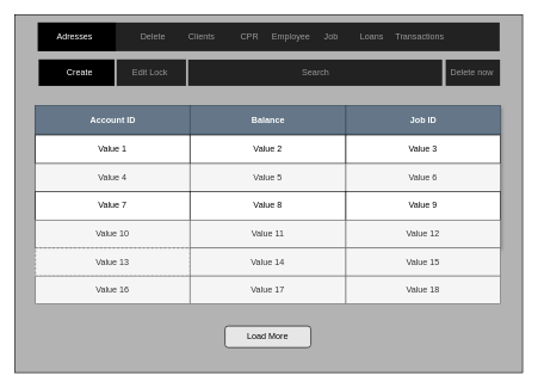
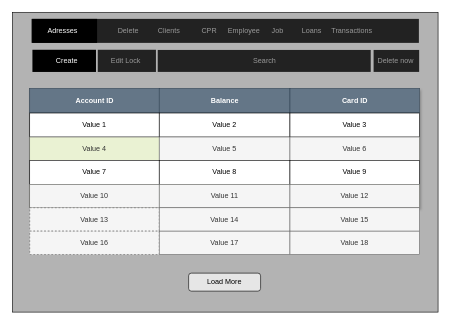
  <mxCell id="0" style=";html=1;" />
  <mxCell id="1" style=";html=1;" parent="0" />
  <mxCell id="2" value="" style="rounded=0;whiteSpace=wrap;html=1;fillColor=#B3B3B3;" vertex="1" parent="1"><mxGeometry x="20" y="20" width="710" height="500" as="geometry" /></mxCell>
  <mxCell id="3" value="" style="html=1;shadow=0;dashed=0;shape=mxgraph.bootstrap.rect;fillColor=#222222;strokeColor=none;whiteSpace=wrap;rounded=0;fontSize=12;fontColor=#000000;align=center;" parent="1" vertex="1"><mxGeometry x="52" y="31" width="646" height="40" as="geometry" /></mxCell>
  <mxCell id="4" value="Adresses" style="html=1;shadow=0;dashed=0;shape=mxgraph.bootstrap.rect;fillColor=#000000;strokeColor=none;fontColor=#ffffff;spacingRight=30;whiteSpace=wrap;align=right;" parent="3" vertex="1"><mxGeometry x="0.994" width="108.329" height="40" as="geometry" /></mxCell>
  <mxCell id="5" value="Delete" style="html=1;shadow=0;dashed=0;fillColor=none;strokeColor=none;shape=mxgraph.bootstrap.rect;fontColor=#999999;whiteSpace=wrap;" parent="3" vertex="1"><mxGeometry x="129.327" width="64.6" height="40" as="geometry" /></mxCell>
  <mxCell id="6" value="Employee" style="html=1;shadow=0;dashed=0;fillColor=none;strokeColor=none;shape=mxgraph.bootstrap.rect;fontColor=#999999;whiteSpace=wrap;" parent="3" vertex="1"><mxGeometry x="325.722" width="56.525" height="40" as="geometry" /></mxCell>
  <mxCell id="7" value="Loans" style="html=1;shadow=0;dashed=0;fillColor=none;strokeColor=none;shape=mxgraph.bootstrap.rect;fontColor=#999999;whiteSpace=wrap;" parent="3" vertex="1"><mxGeometry x="438.778" width="56.525" height="40" as="geometry" /></mxCell>
  <mxCell id="8" value="Transactions" style="html=1;shadow=0;dashed=0;fillColor=none;strokeColor=none;shape=mxgraph.bootstrap.rect;fontColor=#999999;whiteSpace=wrap;" parent="3" vertex="1"><mxGeometry x="506.043" width="56.525" height="40" as="geometry" /></mxCell>
  <mxCell id="9" value="CPR" style="html=1;shadow=0;dashed=0;fillColor=none;strokeColor=none;shape=mxgraph.bootstrap.rect;fontColor=#999999;whiteSpace=wrap;" vertex="1" parent="3"><mxGeometry x="264.493" width="64.6" height="40" as="geometry" /></mxCell>
  <mxCell id="10" value="Clients" style="html=1;shadow=0;dashed=0;fillColor=none;strokeColor=none;shape=mxgraph.bootstrap.rect;fontColor=#999999;whiteSpace=wrap;" vertex="1" parent="3"><mxGeometry x="197.084" width="64.6" height="40" as="geometry" /></mxCell>
  <mxCell id="11" value="Job" style="html=1;shadow=0;dashed=0;fillColor=none;strokeColor=none;shape=mxgraph.bootstrap.rect;fontColor=#999999;whiteSpace=wrap;" vertex="1" parent="3"><mxGeometry x="382.25" width="56.525" height="40" as="geometry" /></mxCell>
  <mxCell id="12" value="" style="html=1;shadow=0;dashed=0;shape=mxgraph.bootstrap.rect;fillColor=#222222;strokeColor=#B3B3B3;whiteSpace=wrap;rounded=0;fontSize=12;fontColor=#000000;align=center;perimeterSpacing=1;strokeWidth=3;" vertex="1" parent="1"><mxGeometry x="51" y="81" width="650" height="40" as="geometry" /></mxCell>
  <mxCell id="13" value="&lt;div style=&quot;&quot;&gt;&lt;span style=&quot;background-color: initial;&quot;&gt;Create&lt;/span&gt;&lt;/div&gt;" style="html=1;shadow=0;dashed=0;shape=mxgraph.bootstrap.rect;fillColor=#000000;strokeColor=#B3B3B3;fontColor=#ffffff;spacingRight=30;whiteSpace=wrap;align=right;strokeWidth=3;" vertex="1" parent="12"><mxGeometry x="1" width="109" height="40" as="geometry" /></mxCell>
  <mxCell id="14" value="Edit Lock" style="html=1;shadow=0;dashed=0;fillColor=none;strokeColor=none;shape=mxgraph.bootstrap.rect;fontColor=#999999;whiteSpace=wrap;" vertex="1" parent="12"><mxGeometry x="126.128" width="65" height="40" as="geometry" /></mxCell>
  <mxCell id="15" value="Delete now" style="html=1;shadow=0;dashed=0;fillColor=none;strokeColor=#B3B3B3;shape=mxgraph.bootstrap.rect;fontColor=#999999;whiteSpace=wrap;perimeterSpacing=1;strokeWidth=3;" vertex="1" parent="12"><mxGeometry x="568.18" width="80.82" height="40" as="geometry" /></mxCell>
  <mxCell id="16" value="Search" style="html=1;shadow=0;dashed=0;fillColor=none;strokeColor=#B3B3B3;shape=mxgraph.bootstrap.rect;fontColor=#999999;whiteSpace=wrap;strokeWidth=3;" vertex="1" parent="12"><mxGeometry x="210" width="360" height="40" as="geometry" /></mxCell>
  <mxCell id="17" value="Load More" style="rounded=1;whiteSpace=wrap;html=1;fillColor=#E6E6E6;" vertex="1" parent="1"><mxGeometry x="314" y="455" width="120" height="30" as="geometry" /></mxCell>
  <mxCell id="18" value="" style="group" vertex="1" connectable="0" parent="1"><mxGeometry x="49" y="147" width="650" height="277" as="geometry" /></mxCell>
  <mxCell id="19" value="Assets" style="childLayout=tableLayout;recursiveResize=0;shadow=1;points=[[0,0,0,0,0],[0,0.25,0,0,0],[0,0.5,0,0,0],[0,0.75,0,0,0],[0,1,0,0,0],[0.25,0,0,0,0],[0.25,1,0,0,0],[0.5,0,0,0,0],[0.5,1,0,0,0],[0.75,0,0,0,0],[0.75,1,0,0,0],[1,0,0,0,0],[1,0.25,0,0,0],[1,0.5,0,0,0],[1,0.75,0,0,0],[1,1,0,0,0]];" vertex="1" parent="18"><mxGeometry width="650" height="199" as="geometry" /></mxCell>
  <mxCell id="20" style="shape=tableRow;horizontal=0;startSize=0;swimlaneHead=0;swimlaneBody=0;top=0;left=0;bottom=0;right=0;dropTarget=0;collapsible=0;recursiveResize=0;expand=0;fontStyle=0;strokeColor=inherit;fillColor=#ffffff;" vertex="1" parent="19"><mxGeometry width="650" height="41" as="geometry" /></mxCell>
  <mxCell id="21" value="Account ID" style="connectable=0;recursiveResize=0;strokeColor=#314354;fillColor=#647687;align=center;fontStyle=1;html=1;fontColor=#ffffff;" vertex="1" parent="20"><mxGeometry width="216" height="41" as="geometry"><mxRectangle width="216" height="41" as="alternateBounds" /></mxGeometry></mxCell>
  <mxCell id="22" value="Balance" style="connectable=0;recursiveResize=0;strokeColor=#314354;fillColor=#647687;align=center;fontStyle=1;html=1;fontColor=#ffffff;" vertex="1" parent="20"><mxGeometry x="216" width="218" height="41" as="geometry"><mxRectangle width="218" height="41" as="alternateBounds" /></mxGeometry></mxCell>
- <mxCell id="23" value="Job ID" style="connectable=0;recursiveResize=0;strokeColor=#314354;fillColor=#647687;align=center;fontStyle=1;html=1;fontColor=#ffffff;" vertex="1" parent="20"><mxGeometry x="434" width="216" height="41" as="geometry"><mxRectangle width="216" height="41" as="alternateBounds" /></mxGeometry></mxCell>
+ <mxCell id="23" value="Card ID" style="connectable=0;recursiveResize=0;strokeColor=#314354;fillColor=#647687;align=center;fontStyle=1;html=1;fontColor=#ffffff;" vertex="1" parent="20"><mxGeometry x="434" width="216" height="41" as="geometry"><mxRectangle width="216" height="41" as="alternateBounds" /></mxGeometry></mxCell>
  <mxCell id="24" value="" style="shape=tableRow;horizontal=0;startSize=0;swimlaneHead=0;swimlaneBody=0;top=0;left=0;bottom=0;right=0;dropTarget=0;collapsible=0;recursiveResize=0;expand=0;fontStyle=0;strokeColor=inherit;fillColor=#ffffff;" vertex="1" parent="19"><mxGeometry y="41" width="650" height="40" as="geometry" /></mxCell>
  <mxCell id="25" value="Value 1" style="connectable=0;recursiveResize=0;strokeColor=inherit;fillColor=inherit;align=center;whiteSpace=wrap;html=1;" vertex="1" parent="24"><mxGeometry width="216" height="40" as="geometry"><mxRectangle width="216" height="40" as="alternateBounds" /></mxGeometry></mxCell>
  <mxCell id="26" value="Value 2" style="connectable=0;recursiveResize=0;strokeColor=inherit;fillColor=inherit;align=center;whiteSpace=wrap;html=1;" vertex="1" parent="24"><mxGeometry x="216" width="218" height="40" as="geometry"><mxRectangle width="218" height="40" as="alternateBounds" /></mxGeometry></mxCell>
  <mxCell id="27" value="Value 3" style="connectable=0;recursiveResize=0;strokeColor=inherit;fillColor=inherit;align=center;whiteSpace=wrap;html=1;" vertex="1" parent="24"><mxGeometry x="434" width="216" height="40" as="geometry"><mxRectangle width="216" height="40" as="alternateBounds" /></mxGeometry></mxCell>
  <mxCell id="28" value="" style="shape=tableRow;horizontal=0;startSize=0;swimlaneHead=0;swimlaneBody=0;top=0;left=0;bottom=0;right=0;dropTarget=0;collapsible=0;recursiveResize=0;expand=0;fontStyle=1;strokeColor=inherit;fillColor=#EAF2D3;" vertex="1" parent="19"><mxGeometry y="81" width="650" height="39" as="geometry" /></mxCell>
- <mxCell id="29" value="Value 4" style="connectable=0;recursiveResize=0;strokeColor=#666666;fillColor=#f5f5f5;whiteSpace=wrap;html=1;fontColor=#333333;" vertex="1" parent="28"><mxGeometry width="216" height="39" as="geometry"><mxRectangle width="216" height="39" as="alternateBounds" /></mxGeometry></mxCell>
+ <mxCell id="29" value="Value 4" style="connectable=0;recursiveResize=0;strokeColor=#666666;fillColor=#eaf2d3;whiteSpace=wrap;html=1;fontColor=#333333;" vertex="1" parent="28"><mxGeometry width="216" height="39" as="geometry"><mxRectangle width="216" height="39" as="alternateBounds" /></mxGeometry></mxCell>
  <mxCell id="30" value="Value 5" style="connectable=0;recursiveResize=0;strokeColor=#666666;fillColor=#f5f5f5;whiteSpace=wrap;html=1;fontColor=#333333;" vertex="1" parent="28"><mxGeometry x="216" width="218" height="39" as="geometry"><mxRectangle width="218" height="39" as="alternateBounds" /></mxGeometry></mxCell>
  <mxCell id="31" value="Value 6" style="connectable=0;recursiveResize=0;strokeColor=#666666;fillColor=#f5f5f5;whiteSpace=wrap;html=1;fontColor=#333333;" vertex="1" parent="28"><mxGeometry x="434" width="216" height="39" as="geometry"><mxRectangle width="216" height="39" as="alternateBounds" /></mxGeometry></mxCell>
  <mxCell id="32" value="" style="shape=tableRow;horizontal=0;startSize=0;swimlaneHead=0;swimlaneBody=0;top=0;left=0;bottom=0;right=0;dropTarget=0;collapsible=0;recursiveResize=0;expand=0;fontStyle=0;strokeColor=inherit;fillColor=#ffffff;" vertex="1" parent="19"><mxGeometry y="120" width="650" height="40" as="geometry" /></mxCell>
  <mxCell id="33" value="Value 7" style="connectable=0;recursiveResize=0;strokeColor=inherit;fillColor=inherit;fontStyle=0;align=center;whiteSpace=wrap;html=1;" vertex="1" parent="32"><mxGeometry width="216" height="40" as="geometry"><mxRectangle width="216" height="40" as="alternateBounds" /></mxGeometry></mxCell>
  <mxCell id="34" value="Value 8" style="connectable=0;recursiveResize=0;strokeColor=inherit;fillColor=inherit;fontStyle=0;align=center;whiteSpace=wrap;html=1;" vertex="1" parent="32"><mxGeometry x="216" width="218" height="40" as="geometry"><mxRectangle width="218" height="40" as="alternateBounds" /></mxGeometry></mxCell>
  <mxCell id="35" value="Value 9" style="connectable=0;recursiveResize=0;strokeColor=inherit;fillColor=inherit;fontStyle=0;align=center;whiteSpace=wrap;html=1;" vertex="1" parent="32"><mxGeometry x="434" width="216" height="40" as="geometry"><mxRectangle width="216" height="40" as="alternateBounds" /></mxGeometry></mxCell>
  <mxCell id="36" value="" style="shape=tableRow;horizontal=0;startSize=0;swimlaneHead=0;swimlaneBody=0;top=0;left=0;bottom=0;right=0;dropTarget=0;collapsible=0;recursiveResize=0;expand=0;fontStyle=1;strokeColor=inherit;fillColor=#EAF2D3;" vertex="1" parent="19"><mxGeometry y="160" width="650" height="39" as="geometry" /></mxCell>
  <mxCell id="37" value="Value 10" style="connectable=0;recursiveResize=0;strokeColor=#666666;fillColor=#f5f5f5;whiteSpace=wrap;html=1;fontColor=#333333;" vertex="1" parent="36"><mxGeometry width="216" height="39" as="geometry"><mxRectangle width="216" height="39" as="alternateBounds" /></mxGeometry></mxCell>
  <mxCell id="38" value="Value 11" style="connectable=0;recursiveResize=0;strokeColor=#666666;fillColor=#f5f5f5;whiteSpace=wrap;html=1;fontColor=#333333;" vertex="1" parent="36"><mxGeometry x="216" width="218" height="39" as="geometry"><mxRectangle width="218" height="39" as="alternateBounds" /></mxGeometry></mxCell>
  <mxCell id="39" value="Value 12" style="connectable=0;recursiveResize=0;strokeColor=#666666;fillColor=#f5f5f5;whiteSpace=wrap;html=1;fontColor=#333333;" vertex="1" parent="36"><mxGeometry x="434" width="216" height="39" as="geometry"><mxRectangle width="216" height="39" as="alternateBounds" /></mxGeometry></mxCell>
  <mxCell id="40" value="Value 13" style="connectable=0;recursiveResize=0;strokeColor=#666666;fillColor=#f5f5f5;whiteSpace=wrap;html=1;fontColor=#333333;dashed=1;" vertex="1" parent="18"><mxGeometry y="199" width="216" height="39" as="geometry"><mxRectangle width="216" height="39" as="alternateBounds" /></mxGeometry></mxCell>
  <mxCell id="41" value="Value 14" style="connectable=0;recursiveResize=0;strokeColor=#666666;fillColor=#f5f5f5;whiteSpace=wrap;html=1;fontColor=#333333;" vertex="1" parent="18"><mxGeometry x="216" y="199" width="218" height="39" as="geometry"><mxRectangle width="218" height="39" as="alternateBounds" /></mxGeometry></mxCell>
  <mxCell id="42" value="Value 15" style="connectable=0;recursiveResize=0;strokeColor=#666666;fillColor=#f5f5f5;whiteSpace=wrap;html=1;fontColor=#333333;" vertex="1" parent="18"><mxGeometry x="434" y="199" width="216" height="39" as="geometry"><mxRectangle width="216" height="39" as="alternateBounds" /></mxGeometry></mxCell>
- <mxCell id="43" value="Value 16" style="connectable=0;recursiveResize=0;strokeColor=#666666;fillColor=#f5f5f5;whiteSpace=wrap;html=1;fontColor=#333333;" vertex="1" parent="18"><mxGeometry y="238" width="216" height="39" as="geometry"><mxRectangle width="216" height="39" as="alternateBounds" /></mxGeometry></mxCell>
+ <mxCell id="43" value="Value 16" style="connectable=0;recursiveResize=0;strokeColor=#666666;fillColor=#f5f5f5;whiteSpace=wrap;html=1;fontColor=#333333;dashed=1;" vertex="1" parent="18"><mxGeometry y="238" width="216" height="39" as="geometry"><mxRectangle width="216" height="39" as="alternateBounds" /></mxGeometry></mxCell>
  <mxCell id="44" value="Value 17" style="connectable=0;recursiveResize=0;strokeColor=#666666;fillColor=#f5f5f5;whiteSpace=wrap;html=1;fontColor=#333333;" vertex="1" parent="18"><mxGeometry x="216" y="238" width="218" height="39" as="geometry"><mxRectangle width="218" height="39" as="alternateBounds" /></mxGeometry></mxCell>
  <mxCell id="45" value="Value 18" style="connectable=0;recursiveResize=0;strokeColor=#666666;fillColor=#f5f5f5;whiteSpace=wrap;html=1;fontColor=#333333;" vertex="1" parent="18"><mxGeometry x="434" y="238" width="216" height="39" as="geometry"><mxRectangle width="216" height="39" as="alternateBounds" /></mxGeometry></mxCell>
